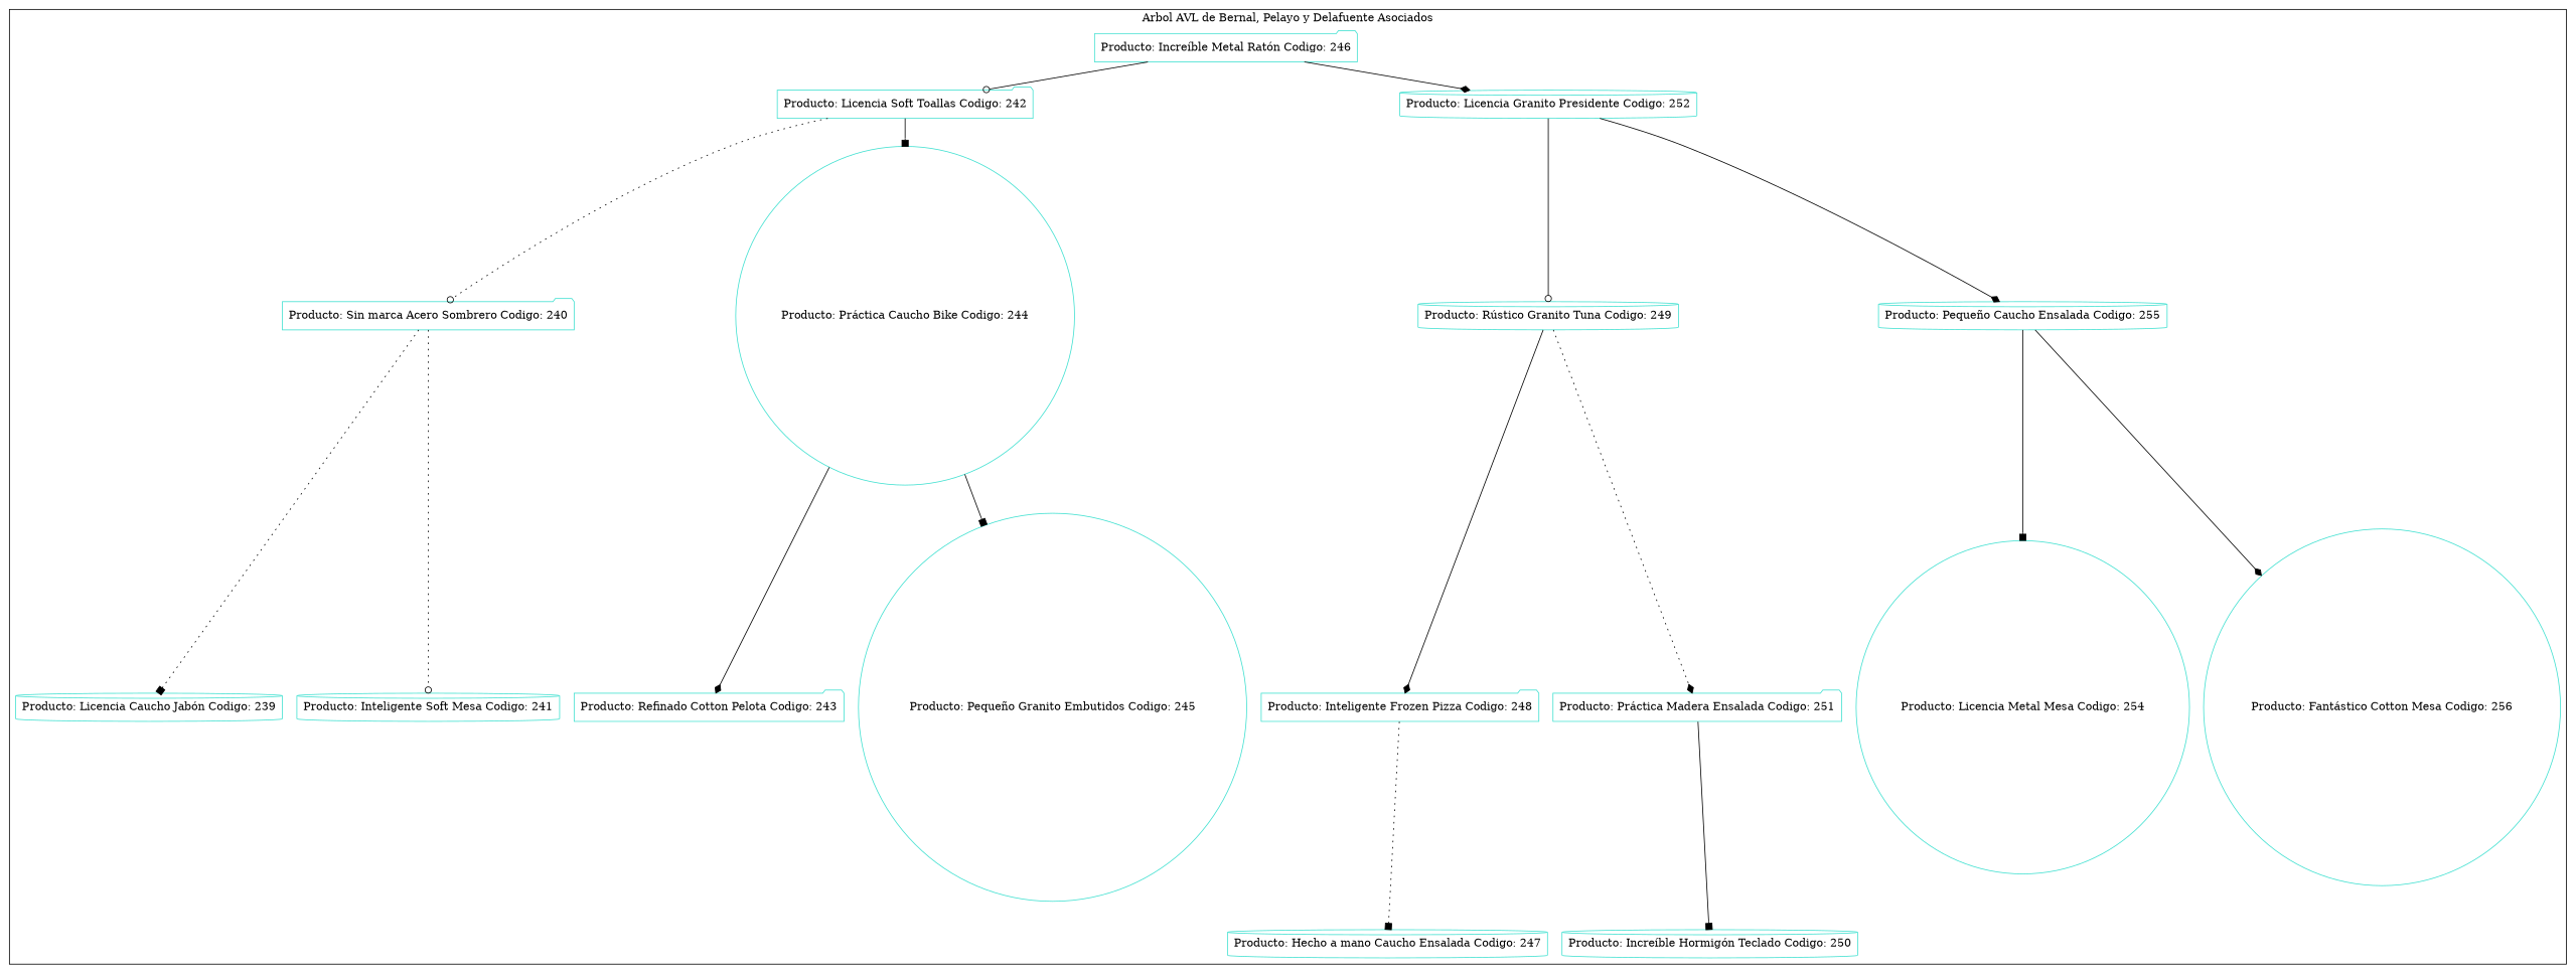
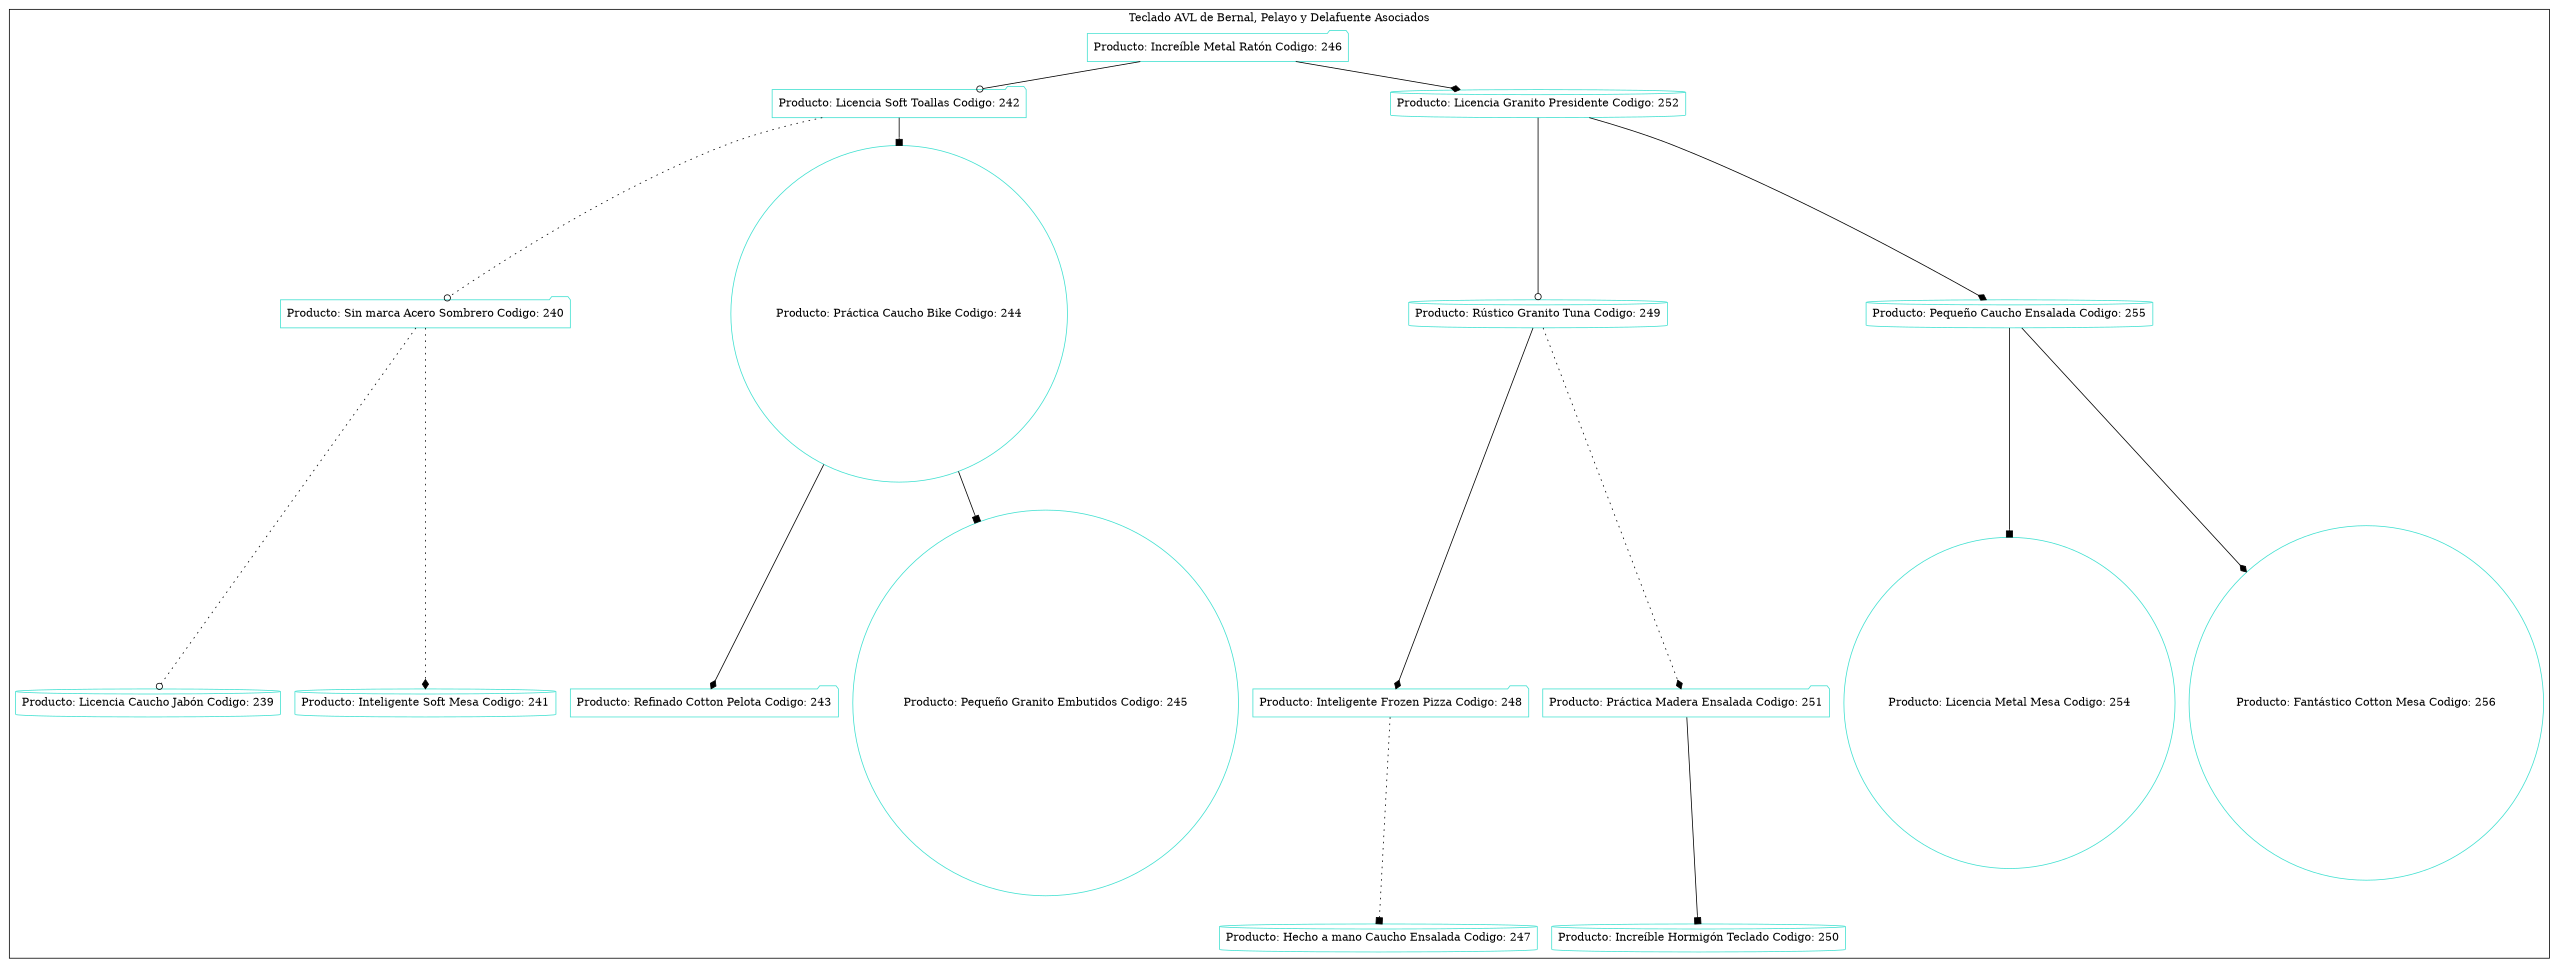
  digraph {
    node [color=turquoise shape=cylinder]
    edge [arrowhead=diamond style=solid]
    n1 [label="Producto: Increíble Metal Ratón Codigo: 246" shape=folder]
    n2 [label="Producto: Licencia Soft Toallas Codigo: 242" shape=folder]
    n3 [label="Producto: Licencia Granito Presidente Codigo: 252"]
    n4 [label="Producto: Sin marca Acero Sombrero Codigo: 240" shape=folder]
    n5 [label="Producto: Práctica Caucho Bike Codigo: 244" shape=circle]
    n6 [label="Producto: Licencia Caucho Jabón Codigo: 239"]
    n7 [label="Producto: Inteligente Soft Mesa Codigo: 241"]
    n8 [label="Producto: Refinado Cotton Pelota Codigo: 243" shape=folder]
    n9 [label="Producto: Pequeño Granito Embutidos Codigo: 245" shape=circle]
    n10 [label="Producto: Rústico Granito Tuna Codigo: 249"]
    n11 [label="Producto: Pequeño Caucho Ensalada Codigo: 255"]
    n12 [label="Producto: Inteligente Frozen Pizza Codigo: 248" shape=folder]
    n13 [label="Producto: Práctica Madera Ensalada Codigo: 251" shape=folder]
    n14 [label="Producto: Hecho a mano Caucho Ensalada Codigo: 247"]
    n15 [label="Producto: Increíble Hormigón Teclado Codigo: 250"]
    n16 [label="Producto: Licencia Metal Mesa Codigo: 254" shape=circle]
    n17 [label="Producto: Fantástico Cotton Mesa Codigo: 256" shape=circle]
    subgraph cluster_1 {
      color=black
-     label="Arbol AVL de Bernal, Pelayo y Delafuente Asociados"
+     label="Teclado AVL de Bernal, Pelayo y Delafuente Asociados"
      n1
      n2
      n3
      n4
      n5
      n6
      n7
      n8
      n9
      n10
      n11
      n12
      n13
      n14
      n15
      n16
      n17
    }
    n1 -> n2 [arrowhead=odot]
    n1 -> n3
    n2 -> n4 [arrowhead=odot style=dotted]
    n2 -> n5 [arrowhead=box]
    n3 -> n10 [arrowhead=odot]
    n3 -> n11
-   n4 -> n6 [arrowhead=box style=dotted]
-   n4 -> n7 [arrowhead=odot style=dotted]
+   n4 -> n6 [arrowhead=odot style=dotted]
+   n4 -> n7 [style=dotted]
    n5 -> n8
    n5 -> n9 [arrowhead=box]
    n10 -> n12
    n10 -> n13 [style=dotted]
    n11 -> n16 [arrowhead=box]
    n11 -> n17
    n12 -> n14 [arrowhead=box style=dotted]
    n13 -> n15 [arrowhead=box]
  }
